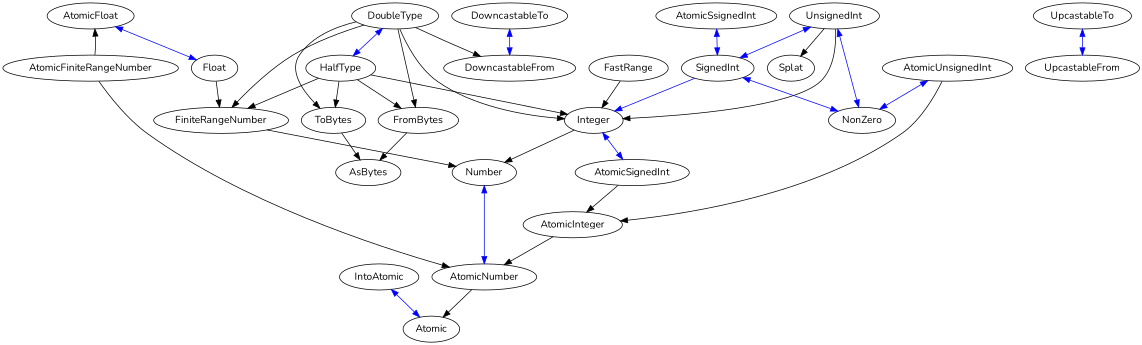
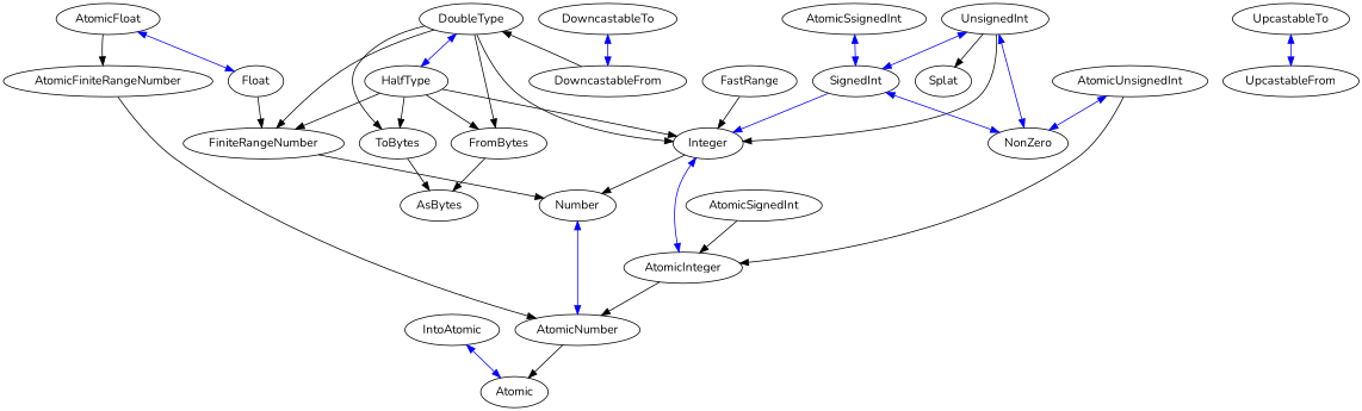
  digraph {
    fontname=Nunito
    node [fontname=Nunito]
    edge [fontname=Nunito]
    AtomicNumber
    Atomic
    AtomicInteger
    Integer
    Number
    FiniteRangeNumber
    AtomicFiniteRangeNumber
    Float
    UnsignedInt
    Splat
    SignedInt
    NonZero
    AtomicUnsignedInt
    AtomicSignedInt
    AtomicFloat
    FastRange
    ToBytes
    AsBytes
    FromBytes
    DoubleType
    DowncastableFrom
    HalfType
    AtomicSsignedInt
    UpcastableTo
    UpcastableFrom
    DowncastableTo
    IntoAtomic
    AtomicNumber -> Atomic
    AtomicInteger -> AtomicNumber
-   Integer -> AtomicSignedInt [color=blue dir=both]
+   Integer -> AtomicInteger [color=blue dir=both]
    Integer -> Number
    Number -> AtomicNumber [color=blue dir=both]
    FiniteRangeNumber -> Number
    AtomicFiniteRangeNumber -> AtomicNumber
    Float -> FiniteRangeNumber
    UnsignedInt -> Integer
    UnsignedInt -> Splat
    UnsignedInt -> SignedInt [color=blue dir=both]
    UnsignedInt -> NonZero [color=blue dir=both]
    SignedInt -> Integer [color=blue]
    SignedInt -> NonZero [color=blue dir=both]
    AtomicUnsignedInt -> AtomicInteger
    AtomicUnsignedInt -> NonZero [color=blue dir=both]
    AtomicSignedInt -> AtomicInteger
-   AtomicFiniteRangeNumber -> AtomicFloat
+   AtomicFloat -> AtomicFiniteRangeNumber
    AtomicFloat -> Float [color=blue dir=both]
    FastRange -> Integer
    ToBytes -> AsBytes
    FromBytes -> AsBytes
    DoubleType -> Integer
    DoubleType -> FiniteRangeNumber
    DoubleType -> ToBytes
    DoubleType -> FromBytes
-   DoubleType -> DowncastableFrom
+   DowncastableFrom -> DoubleType
    DoubleType -> HalfType [color=blue dir=both]
    HalfType -> Integer
    HalfType -> FiniteRangeNumber
    HalfType -> ToBytes
    HalfType -> FromBytes
    AtomicSsignedInt -> SignedInt [color=blue dir=both]
    UpcastableTo -> UpcastableFrom [color=blue dir=both]
    DowncastableTo -> DowncastableFrom [color=blue dir=both]
    IntoAtomic -> Atomic [color=blue dir=both]
  }
